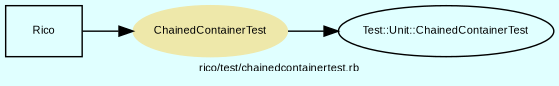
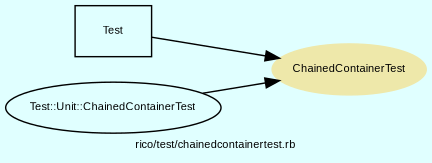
  digraph {
    bgcolor=lightcyan1
    compound=true
    fontname="Liberation Sans"
    fontsize=8
    label="rico/test/chainedcontainertest.rb"
    rankdir=LR
    node [color=black fontname="Liberation Sans" fontsize=8]
    edge [fontname="Liberation Sans"]
    n1 [color=palegoldenrod fontcolor=black label=ChainedContainerTest shape=ellipse style=filled]
-   n2 [label=Rico shape=box]
+   n2 [label=Test shape=box]
    n3 [label="Test::Unit::ChainedContainerTest"]
    n2 -> n1
-   n1 -> n3
+   n3 -> n1
  }
